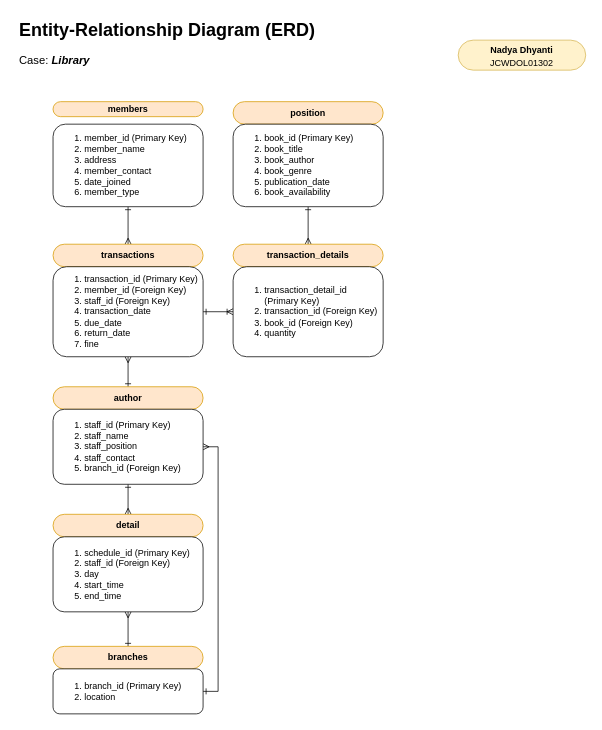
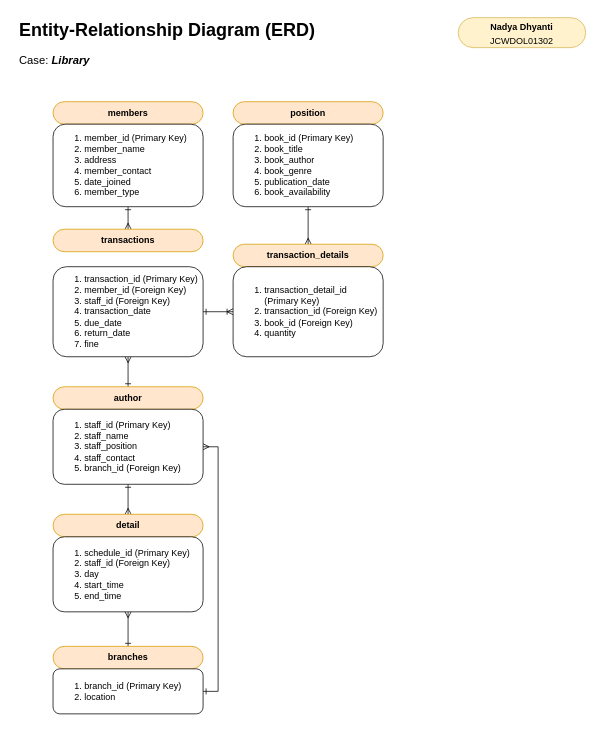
  <mxCell id="0" />
  <mxCell id="1" parent="0" />
  <mxCell id="2" style="edgeStyle=orthogonalEdgeStyle;rounded=0;orthogonalLoop=1;jettySize=auto;html=1;exitX=1;exitY=0.5;exitDx=0;exitDy=0;entryX=0;entryY=0.5;entryDx=0;entryDy=0;fontSize=10;fontColor=#009900;strokeColor=#009900;" parent="1" edge="1"><mxGeometry relative="1" as="geometry"><mxPoint x="160" y="293" as="targetPoint" /></mxGeometry></mxCell>
- <mxCell id="3" value="&lt;b&gt;members&lt;/b&gt;" style="rounded=1;whiteSpace=wrap;html=1;arcSize=50;fillColor=#ffe6cc;strokeColor=#d79b00;" vertex="1" parent="1"><mxGeometry x="70" y="135" width="200" height="20" as="geometry" /></mxCell>
+ <mxCell id="3" value="&lt;b&gt;members&lt;/b&gt;" style="rounded=1;whiteSpace=wrap;html=1;arcSize=50;fillColor=#ffe6cc;strokeColor=#d79b00;" vertex="1" parent="1"><mxGeometry x="70" y="135" width="200" height="30" as="geometry" /></mxCell>
  <mxCell id="4" style="edgeStyle=orthogonalEdgeStyle;rounded=0;orthogonalLoop=1;jettySize=auto;html=1;exitX=0.5;exitY=1;exitDx=0;exitDy=0;entryX=0.5;entryY=0;entryDx=0;entryDy=0;fontSize=16;endArrow=ERmany;endFill=0;startArrow=ERone;startFill=0;" edge="1" parent="1" source="5" target="9"><mxGeometry relative="1" as="geometry" /></mxCell>
  <mxCell id="5" value="&lt;div align=&quot;left&quot;&gt;&lt;ol&gt;&lt;li&gt;member_id (Primary Key)&lt;br&gt;&lt;/li&gt;&lt;li&gt;member_name&lt;/li&gt;&lt;li&gt;address&lt;/li&gt;&lt;li&gt;member_contact&lt;/li&gt;&lt;li&gt;date_joined&lt;/li&gt;&lt;li&gt;member_type&lt;br&gt;&lt;/li&gt;&lt;/ol&gt;&lt;/div&gt;" style="rounded=1;whiteSpace=wrap;html=1;align=left;" vertex="1" parent="1"><mxGeometry x="70" y="165" width="200" height="110" as="geometry" /></mxCell>
  <mxCell id="6" value="&lt;b&gt;position&lt;/b&gt;" style="rounded=1;whiteSpace=wrap;html=1;arcSize=50;fillColor=#ffe6cc;strokeColor=#d79b00;" vertex="1" parent="1"><mxGeometry x="310" y="135" width="200" height="30" as="geometry" /></mxCell>
  <mxCell id="7" style="edgeStyle=orthogonalEdgeStyle;rounded=0;orthogonalLoop=1;jettySize=auto;html=1;exitX=0.5;exitY=1;exitDx=0;exitDy=0;fontSize=16;startArrow=ERone;startFill=0;endArrow=ERmany;endFill=0;" edge="1" parent="1" source="8" target="13"><mxGeometry relative="1" as="geometry" /></mxCell>
  <mxCell id="8" value="&lt;div align=&quot;left&quot;&gt;&lt;ol&gt;&lt;li&gt;book_id (Primary Key)&lt;br&gt;&lt;/li&gt;&lt;li&gt;book_title&lt;br&gt;&lt;/li&gt;&lt;li&gt;book_author&lt;/li&gt;&lt;li&gt;book_genre&lt;/li&gt;&lt;li&gt;publication_date&lt;/li&gt;&lt;li&gt;book_availability&lt;br&gt;&lt;/li&gt;&lt;/ol&gt;&lt;/div&gt;" style="rounded=1;whiteSpace=wrap;html=1;align=left;" vertex="1" parent="1"><mxGeometry x="310" y="165" width="200" height="110" as="geometry" /></mxCell>
- <mxCell id="9" value="&lt;b&gt;transactions&lt;/b&gt;" style="rounded=1;whiteSpace=wrap;html=1;arcSize=50;fillColor=#ffe6cc;strokeColor=#d79b00;" vertex="1" parent="1"><mxGeometry x="70" y="325" width="200" height="30" as="geometry" /></mxCell>
+ <mxCell id="9" value="&lt;b&gt;transactions&lt;/b&gt;" style="rounded=1;whiteSpace=wrap;html=1;arcSize=50;fillColor=#ffe6cc;strokeColor=#d79b00;" vertex="1" parent="1"><mxGeometry x="70" y="305" width="200" height="30" as="geometry" /></mxCell>
  <mxCell id="10" style="edgeStyle=orthogonalEdgeStyle;rounded=0;orthogonalLoop=1;jettySize=auto;html=1;exitX=0.5;exitY=1;exitDx=0;exitDy=0;entryX=0.5;entryY=0;entryDx=0;entryDy=0;fontSize=16;startArrow=ERmany;startFill=0;endArrow=ERone;endFill=0;" edge="1" parent="1" source="12" target="15"><mxGeometry relative="1" as="geometry" /></mxCell>
  <mxCell id="11" style="edgeStyle=orthogonalEdgeStyle;rounded=0;orthogonalLoop=1;jettySize=auto;html=1;exitX=1;exitY=0.5;exitDx=0;exitDy=0;entryX=0;entryY=0.5;entryDx=0;entryDy=0;fontSize=16;startArrow=ERone;startFill=0;endArrow=ERoneToMany;endFill=0;" edge="1" parent="1" source="12" target="14"><mxGeometry relative="1" as="geometry" /></mxCell>
  <mxCell id="12" value="&lt;div align=&quot;left&quot;&gt;&lt;ol&gt;&lt;li&gt;transaction_id (Primary Key)&lt;br&gt;&lt;/li&gt;&lt;li&gt;member_id (Foreign Key)&lt;br&gt;&lt;/li&gt;&lt;li&gt;staff_id (Foreign Key)&lt;br&gt;&lt;/li&gt;&lt;li&gt;transaction_date&lt;/li&gt;&lt;li&gt;due_date&lt;/li&gt;&lt;li&gt;return_date&lt;/li&gt;&lt;li&gt;fine&lt;br&gt;&lt;/li&gt;&lt;/ol&gt;&lt;/div&gt;" style="rounded=1;whiteSpace=wrap;html=1;align=left;" vertex="1" parent="1"><mxGeometry x="70" y="355" width="200" height="120" as="geometry" /></mxCell>
  <mxCell id="13" value="&lt;b&gt;transaction_details&lt;/b&gt;" style="rounded=1;whiteSpace=wrap;html=1;arcSize=50;fillColor=#ffe6cc;strokeColor=#d79b00;" vertex="1" parent="1"><mxGeometry x="310" y="325" width="200" height="30" as="geometry" /></mxCell>
  <mxCell id="14" value="&lt;div align=&quot;left&quot;&gt;&lt;ol&gt;&lt;li&gt;transaction_detail_id (Primary Key)&lt;br&gt;&lt;/li&gt;&lt;li&gt;transaction_id (Foreign Key)&lt;br&gt;&lt;/li&gt;&lt;li&gt;book_id (Foreign Key)&lt;br&gt;&lt;/li&gt;&lt;li&gt;quantity&lt;br&gt;&lt;/li&gt;&lt;/ol&gt;&lt;/div&gt;" style="rounded=1;whiteSpace=wrap;html=1;align=left;" vertex="1" parent="1"><mxGeometry x="310" y="355" width="200" height="120" as="geometry" /></mxCell>
  <mxCell id="15" value="&lt;b&gt;author&lt;/b&gt;" style="rounded=1;whiteSpace=wrap;html=1;arcSize=50;fillColor=#ffe6cc;strokeColor=#d79b00;" vertex="1" parent="1"><mxGeometry x="70" y="515" width="200" height="30" as="geometry" /></mxCell>
  <mxCell id="16" style="edgeStyle=orthogonalEdgeStyle;rounded=0;orthogonalLoop=1;jettySize=auto;html=1;exitX=0.5;exitY=1;exitDx=0;exitDy=0;entryX=0.5;entryY=0;entryDx=0;entryDy=0;fontSize=16;startArrow=ERone;startFill=0;endArrow=ERmany;endFill=0;" edge="1" parent="1" source="18" target="19"><mxGeometry relative="1" as="geometry" /></mxCell>
  <mxCell id="17" style="edgeStyle=orthogonalEdgeStyle;rounded=0;orthogonalLoop=1;jettySize=auto;html=1;exitX=1;exitY=0.5;exitDx=0;exitDy=0;entryX=1;entryY=0.5;entryDx=0;entryDy=0;fontSize=16;startArrow=ERmany;startFill=0;endArrow=ERone;endFill=0;" edge="1" parent="1" source="18" target="23"><mxGeometry relative="1" as="geometry" /></mxCell>
  <mxCell id="18" value="&lt;div align=&quot;left&quot;&gt;&lt;ol&gt;&lt;li&gt;staff_id (Primary Key)&lt;br&gt;&lt;/li&gt;&lt;li&gt;staff_name&lt;/li&gt;&lt;li&gt;staff_position&lt;/li&gt;&lt;li&gt;staff_contact&lt;/li&gt;&lt;li&gt;branch_id (Foreign Key)&lt;br&gt;&lt;/li&gt;&lt;/ol&gt;&lt;/div&gt;" style="rounded=1;whiteSpace=wrap;html=1;align=left;" vertex="1" parent="1"><mxGeometry x="70" y="545" width="200" height="100" as="geometry" /></mxCell>
  <mxCell id="19" value="&lt;b&gt;detail&lt;/b&gt;" style="rounded=1;whiteSpace=wrap;html=1;arcSize=50;fillColor=#ffe6cc;strokeColor=#d79b00;" vertex="1" parent="1"><mxGeometry x="70" y="685" width="200" height="30" as="geometry" /></mxCell>
  <mxCell id="20" style="edgeStyle=orthogonalEdgeStyle;rounded=0;orthogonalLoop=1;jettySize=auto;html=1;exitX=0.5;exitY=1;exitDx=0;exitDy=0;entryX=0.5;entryY=0;entryDx=0;entryDy=0;fontSize=16;startArrow=ERmany;startFill=0;endArrow=ERone;endFill=0;" edge="1" parent="1" source="21" target="22"><mxGeometry relative="1" as="geometry" /></mxCell>
  <mxCell id="21" value="&lt;div align=&quot;left&quot;&gt;&lt;ol&gt;&lt;li&gt;schedule_id (Primary Key)&lt;br&gt;&lt;/li&gt;&lt;li&gt;staff_id (Foreign Key)&lt;br&gt;&lt;/li&gt;&lt;li&gt;day&lt;/li&gt;&lt;li&gt;start_time&lt;/li&gt;&lt;li&gt;end_time&lt;br&gt;&lt;/li&gt;&lt;/ol&gt;&lt;/div&gt;" style="rounded=1;whiteSpace=wrap;html=1;align=left;" vertex="1" parent="1"><mxGeometry x="70" y="715" width="200" height="100" as="geometry" /></mxCell>
  <mxCell id="22" value="&lt;b&gt;branches&lt;/b&gt;" style="rounded=1;whiteSpace=wrap;html=1;arcSize=50;fillColor=#ffe6cc;strokeColor=#d79b00;" vertex="1" parent="1"><mxGeometry x="70" y="861" width="200" height="30" as="geometry" /></mxCell>
  <mxCell id="23" value="&lt;div align=&quot;left&quot;&gt;&lt;ol&gt;&lt;li&gt;branch_id (Primary Key)&lt;br&gt;&lt;/li&gt;&lt;li&gt;location&lt;/li&gt;&lt;/ol&gt;&lt;/div&gt;" style="rounded=1;whiteSpace=wrap;html=1;align=left;" vertex="1" parent="1"><mxGeometry x="70" y="891" width="200" height="60" as="geometry" /></mxCell>
  <mxCell id="24" value="&lt;h1&gt;Entity-Relationship Diagram (ERD)&lt;br&gt;&lt;/h1&gt;&lt;p style=&quot;font-size: 15px;&quot;&gt;&lt;font style=&quot;font-size: 15px;&quot;&gt;Case:&lt;/font&gt;&lt;i&gt;&lt;font style=&quot;font-size: 15px;&quot;&gt;&lt;b&gt; Library&lt;/b&gt;&lt;/font&gt;&lt;/i&gt;&lt;/p&gt;" style="text;html=1;strokeColor=none;fillColor=none;spacing=5;spacingTop=-20;whiteSpace=wrap;overflow=hidden;rounded=0;" vertex="1" parent="1"><mxGeometry x="20" y="20" width="420" height="80" as="geometry" /></mxCell>
- <mxCell id="25" value="&lt;div align=&quot;center&quot;&gt;&lt;blockquote&gt;&lt;div&gt;&lt;b&gt;&lt;font style=&quot;font-size: 12px;&quot;&gt;Nadya Dhyanti&lt;/font&gt;&lt;/b&gt;&lt;br&gt;&lt;font style=&quot;font-size: 12px;&quot;&gt;JCWDOL01302&lt;/font&gt;&lt;/div&gt;&lt;/blockquote&gt;&lt;/div&gt;" style="rounded=1;whiteSpace=wrap;html=1;fontSize=15;arcSize=50;align=center;fillColor=#fff2cc;strokeColor=#d6b656;" vertex="1" parent="1"><mxGeometry x="610" y="53" width="170" height="40" as="geometry" /></mxCell>
+ <mxCell id="25" value="&lt;div align=&quot;center&quot;&gt;&lt;blockquote&gt;&lt;div&gt;&lt;b&gt;&lt;font style=&quot;font-size: 12px;&quot;&gt;Nadya Dhyanti&lt;/font&gt;&lt;/b&gt;&lt;br&gt;&lt;font style=&quot;font-size: 12px;&quot;&gt;JCWDOL01302&lt;/font&gt;&lt;/div&gt;&lt;/blockquote&gt;&lt;/div&gt;" style="rounded=1;whiteSpace=wrap;html=1;fontSize=15;arcSize=50;align=center;fillColor=#fff2cc;strokeColor=#d6b656;" vertex="1" parent="1"><mxGeometry x="610" y="23" width="170" height="40" as="geometry" /></mxCell>
